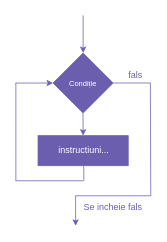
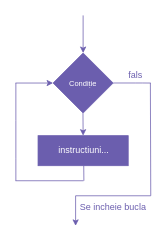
  <mxCell id="0" />
  <mxCell id="1" parent="0" />
  <mxCell id="2" value="" style="endArrow=classic;html=1;fontColor=#6b5eae;labelBackgroundColor=#33FF99;fillColor=#e1d5e7;strokeColor=#6b5eae;" edge="1" parent="1"><mxGeometry width="50" height="50" relative="1" as="geometry"><mxPoint x="110" y="20" as="sourcePoint" /><mxPoint x="110" y="70" as="targetPoint" /></mxGeometry></mxCell>
  <mxCell id="3" value="" style="endArrow=classic;html=1;fontColor=#6b5eae;strokeColor=#6b5eae;" edge="1" parent="1"><mxGeometry width="50" height="50" relative="1" as="geometry"><mxPoint x="20" y="110" as="sourcePoint" /><mxPoint x="70" y="110" as="targetPoint" /><Array as="points" /></mxGeometry></mxCell>
  <mxCell id="4" value="" style="rhombus;whiteSpace=wrap;html=1;labelBackgroundColor=none;fontColor=#6b5eae;fillColor=#6b5eae;strokeColor=#6b5eae;" vertex="1" parent="1"><mxGeometry x="70" y="70" width="80" height="80" as="geometry" /></mxCell>
  <mxCell id="5" value="" style="endArrow=none;html=1;labelBackgroundColor=#33FF99;strokeColor=#6b5eae;fontColor=#6b5eae;" edge="1" parent="1"><mxGeometry width="50" height="50" relative="1" as="geometry"><mxPoint x="20.5" y="160" as="sourcePoint" /><mxPoint x="20.5" y="110" as="targetPoint" /></mxGeometry></mxCell>
  <mxCell id="6" value="&lt;font color=&quot;#ffffff&quot; style=&quot;font-size: 10px&quot;&gt;Condiție&lt;/font&gt;" style="text;html=1;strokeColor=none;fillColor=none;align=center;verticalAlign=middle;whiteSpace=wrap;rounded=0;labelBackgroundColor=none;fontColor=#6b5eae;" vertex="1" parent="1"><mxGeometry x="80" y="90" width="60" height="40" as="geometry" /></mxCell>
  <mxCell id="7" value="" style="endArrow=none;html=1;labelBackgroundColor=#33FF99;strokeColor=#6b5eae;fontColor=#6b5eae;" edge="1" parent="1"><mxGeometry width="50" height="50" relative="1" as="geometry"><mxPoint x="150" y="109.92" as="sourcePoint" /><mxPoint x="200" y="110" as="targetPoint" /><Array as="points"><mxPoint x="190" y="109.92" /></Array></mxGeometry></mxCell>
  <mxCell id="8" value="fals" style="text;html=1;strokeColor=none;fillColor=none;align=center;verticalAlign=middle;whiteSpace=wrap;rounded=0;labelBackgroundColor=none;fontColor=#6b5eae;" vertex="1" parent="1"><mxGeometry x="160" y="90" width="40" height="20" as="geometry" /></mxCell>
  <mxCell id="9" value="" style="endArrow=none;html=1;labelBackgroundColor=#33FF99;strokeColor=#6b5eae;fontColor=#6b5eae;" edge="1" parent="1"><mxGeometry width="50" height="50" relative="1" as="geometry"><mxPoint x="200" y="260" as="sourcePoint" /><mxPoint x="199.5" y="110" as="targetPoint" /></mxGeometry></mxCell>
  <mxCell id="10" value="" style="endArrow=classic;html=1;fontColor=#6b5eae;strokeColor=#6b5eae;" edge="1" parent="1"><mxGeometry width="50" height="50" relative="1" as="geometry"><mxPoint x="100" y="260" as="sourcePoint" /><mxPoint x="100" y="300" as="targetPoint" /><Array as="points" /></mxGeometry></mxCell>
  <mxCell id="11" value="" style="endArrow=none;html=1;labelBackgroundColor=#33FF99;strokeColor=#6b5eae;fontColor=#6b5eae;" edge="1" parent="1"><mxGeometry width="50" height="50" relative="1" as="geometry"><mxPoint x="100" y="260" as="sourcePoint" /><mxPoint x="200" y="260" as="targetPoint" /></mxGeometry></mxCell>
- <mxCell id="12" value="Se incheie fals" style="text;html=1;strokeColor=none;fillColor=none;align=center;verticalAlign=middle;whiteSpace=wrap;rounded=0;labelBackgroundColor=none;fontColor=#6b5eae;" vertex="1" parent="1"><mxGeometry x="100" y="260" width="100" height="30" as="geometry" /></mxCell>
+ <mxCell id="12" value="Se incheie bucla" style="text;html=1;strokeColor=none;fillColor=none;align=center;verticalAlign=middle;whiteSpace=wrap;rounded=0;labelBackgroundColor=none;fontColor=#6b5eae;" vertex="1" parent="1"><mxGeometry x="100" y="260" width="100" height="30" as="geometry" /></mxCell>
  <mxCell id="13" value="" style="endArrow=classic;html=1;fontColor=#6b5eae;labelBackgroundColor=#33FF99;fillColor=#e1d5e7;strokeColor=#6b5eae;" edge="1" parent="1"><mxGeometry width="50" height="50" relative="1" as="geometry"><mxPoint x="109.8" y="150" as="sourcePoint" /><mxPoint x="110" y="180" as="targetPoint" /></mxGeometry></mxCell>
  <mxCell id="14" value="" style="rounded=0;whiteSpace=wrap;html=1;labelBackgroundColor=none;strokeColor=#6b5eae;fillColor=#6b5eae;gradientColor=none;fontColor=#6b5eae;" vertex="1" parent="1"><mxGeometry x="50" y="180" width="120" height="40" as="geometry" /></mxCell>
  <mxCell id="15" value="&lt;font color=&quot;#ffffff&quot;&gt;instructiuni...&lt;/font&gt;" style="text;html=1;strokeColor=none;fillColor=none;align=center;verticalAlign=middle;whiteSpace=wrap;rounded=0;labelBackgroundColor=none;fontColor=#6b5eae;" vertex="1" parent="1"><mxGeometry x="61" y="190" width="100" height="20" as="geometry" /></mxCell>
  <mxCell id="16" value="" style="endArrow=none;html=1;labelBackgroundColor=#33FF99;strokeColor=#6b5eae;fontColor=#6b5eae;" edge="1" parent="1"><mxGeometry width="50" height="50" relative="1" as="geometry"><mxPoint x="111" y="240" as="sourcePoint" /><mxPoint x="110.83" y="220" as="targetPoint" /></mxGeometry></mxCell>
  <mxCell id="17" value="" style="endArrow=none;html=1;labelBackgroundColor=#33FF99;strokeColor=#6b5eae;fontColor=#6b5eae;" edge="1" parent="1"><mxGeometry width="50" height="50" relative="1" as="geometry"><mxPoint x="20" y="240" as="sourcePoint" /><mxPoint x="110.5" y="240" as="targetPoint" /></mxGeometry></mxCell>
  <mxCell id="18" value="" style="endArrow=none;html=1;labelBackgroundColor=#33FF99;strokeColor=#6b5eae;fontColor=#6b5eae;" edge="1" parent="1"><mxGeometry width="50" height="50" relative="1" as="geometry"><mxPoint x="20.5" y="210" as="sourcePoint" /><mxPoint x="20.5" y="160" as="targetPoint" /></mxGeometry></mxCell>
  <mxCell id="19" value="" style="endArrow=none;html=1;labelBackgroundColor=#33FF99;strokeColor=#6b5eae;fontColor=#6b5eae;" edge="1" parent="1"><mxGeometry width="50" height="50" relative="1" as="geometry"><mxPoint x="20.5" y="240" as="sourcePoint" /><mxPoint x="20.5" y="210" as="targetPoint" /></mxGeometry></mxCell>
